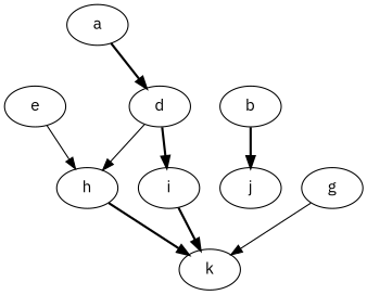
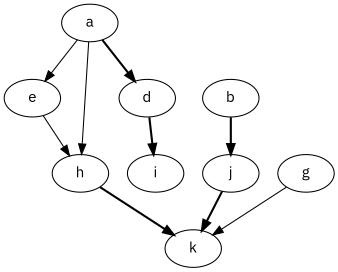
  digraph {
    fontname="IBM Plex Sans"
    node [Processor=2 Start=17 Weight=2 fontname="IBM Plex Sans"]
    edge [Weight=3 fontname="IBM Plex Sans" style=bold]
    a [Start=0]
    d [Start=2 Weight=5]
    e [Processor=1 Start=8 Weight=4]
    b [Start=7 Weight=4]
    j [Start=14 Weight=3]
    h [Processor=1 Start=12 Weight=5]
    i [Processor=1 Weight=4]
    k [Start=20]
    g
    a -> d
-   d -> h [Weight=4 style=solid]
+   a -> e [Weight=4 style=solid]
+   a -> h [Weight=4 style=solid]
    d -> i
    e -> h [Weight=2 style=solid]
    b -> j [Weight=6]
-   i -> k [Weight=6]
+   j -> k [Weight=6]
    h -> k
    g -> k [Weight=2 style=solid]
  }
